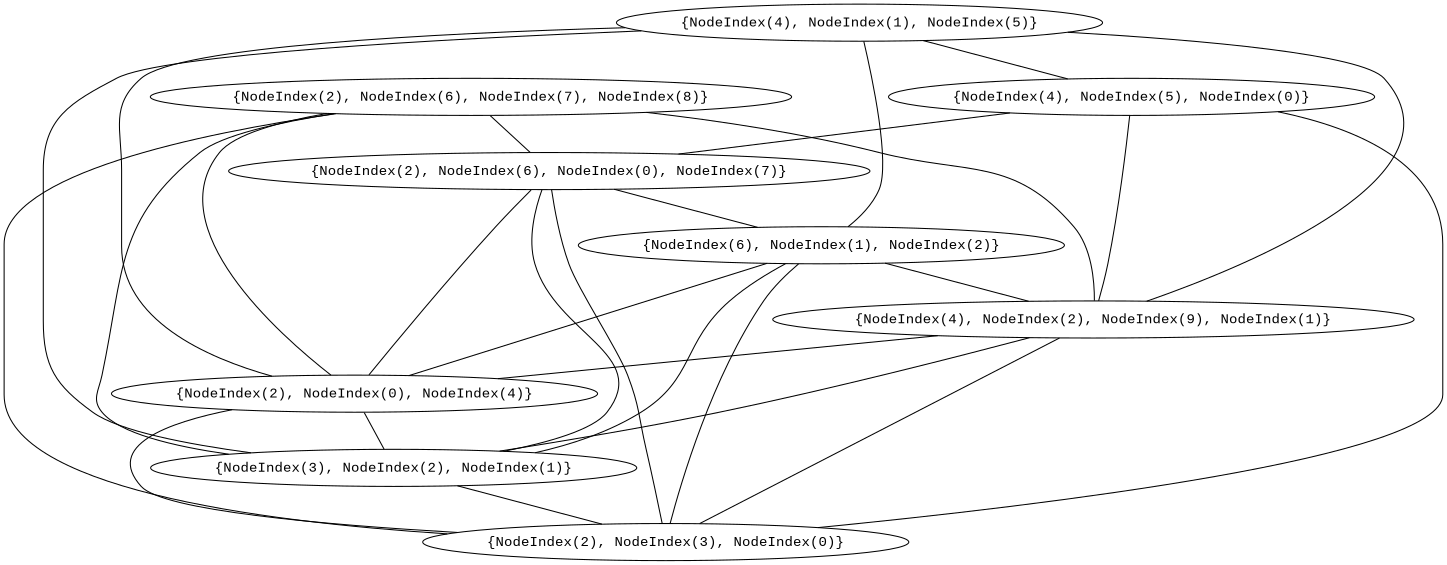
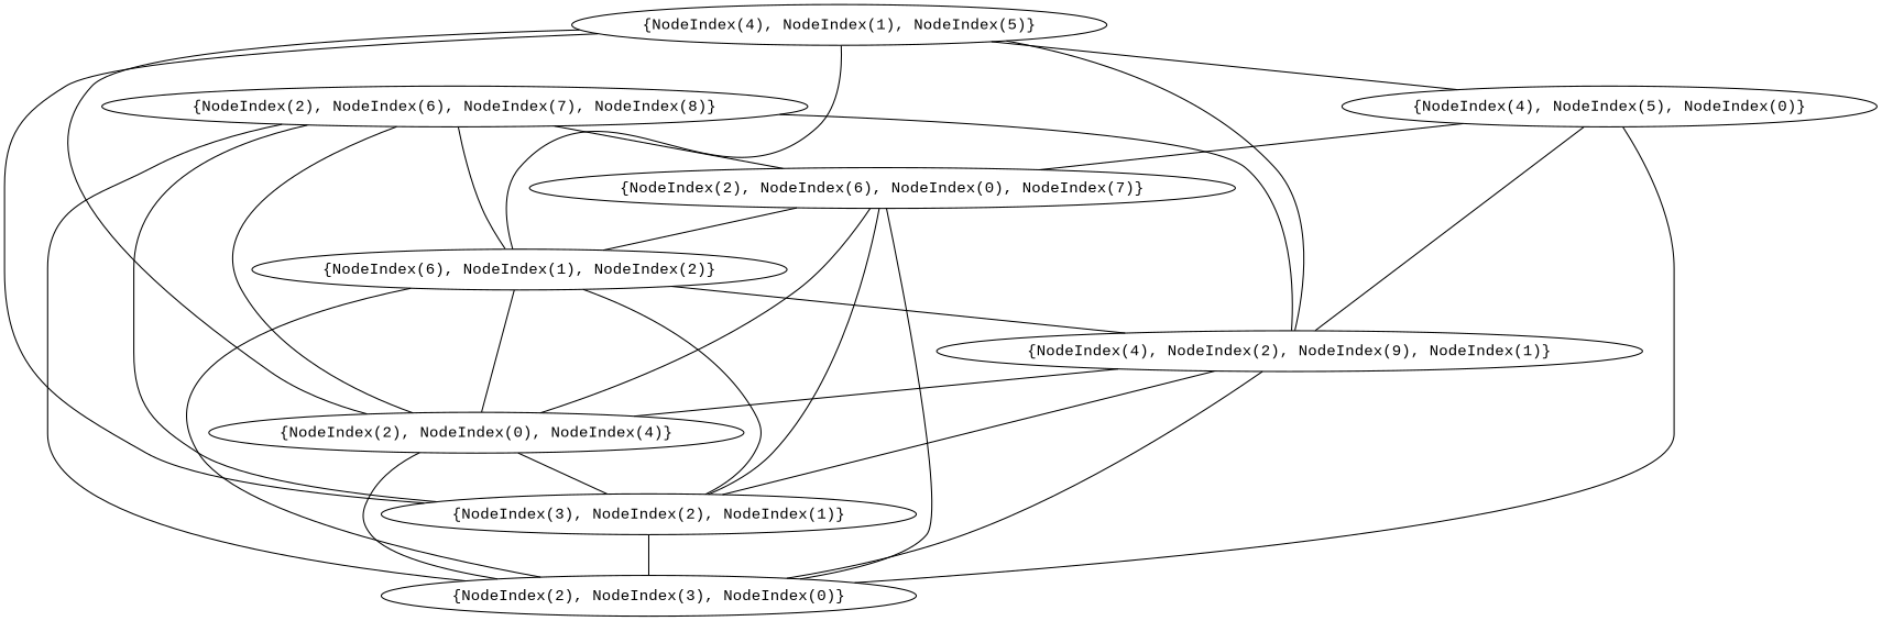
  graph {
    fontname="Liberation Mono"
    node [fontname="Liberation Mono"]
    edge [fontname="Liberation Mono"]
    n1 [label="{NodeIndex(2), NodeIndex(3), NodeIndex(0)}"]
    n2 [label="{NodeIndex(3), NodeIndex(2), NodeIndex(1)}"]
    n3 [label="{NodeIndex(2), NodeIndex(0), NodeIndex(4)}"]
    n4 [label="{NodeIndex(4), NodeIndex(2), NodeIndex(9), NodeIndex(1)}"]
    n5 [label="{NodeIndex(6), NodeIndex(1), NodeIndex(2)}"]
    n6 [label="{NodeIndex(2), NodeIndex(6), NodeIndex(0), NodeIndex(7)}"]
    n7 [label="{NodeIndex(2), NodeIndex(6), NodeIndex(7), NodeIndex(8)}"]
    n8 [label="{NodeIndex(4), NodeIndex(5), NodeIndex(0)}"]
    n9 [label="{NodeIndex(4), NodeIndex(1), NodeIndex(5)}"]
    n2 -- n1
    n3 -- n1
    n3 -- n2
    n4 -- n1
    n4 -- n2
    n4 -- n3
    n5 -- n1
    n5 -- n2
    n5 -- n3
    n5 -- n4
    n6 -- n1
    n6 -- n2
    n6 -- n3
    n6 -- n5
    n7 -- n1
    n7 -- n2
    n7 -- n3
    n7 -- n4
+   n7 -- n5
    n7 -- n6
    n8 -- n1
    n8 -- n4
    n8 -- n6
    n9 -- n2
    n9 -- n3
    n9 -- n4
    n9 -- n5
    n9 -- n8
  }
